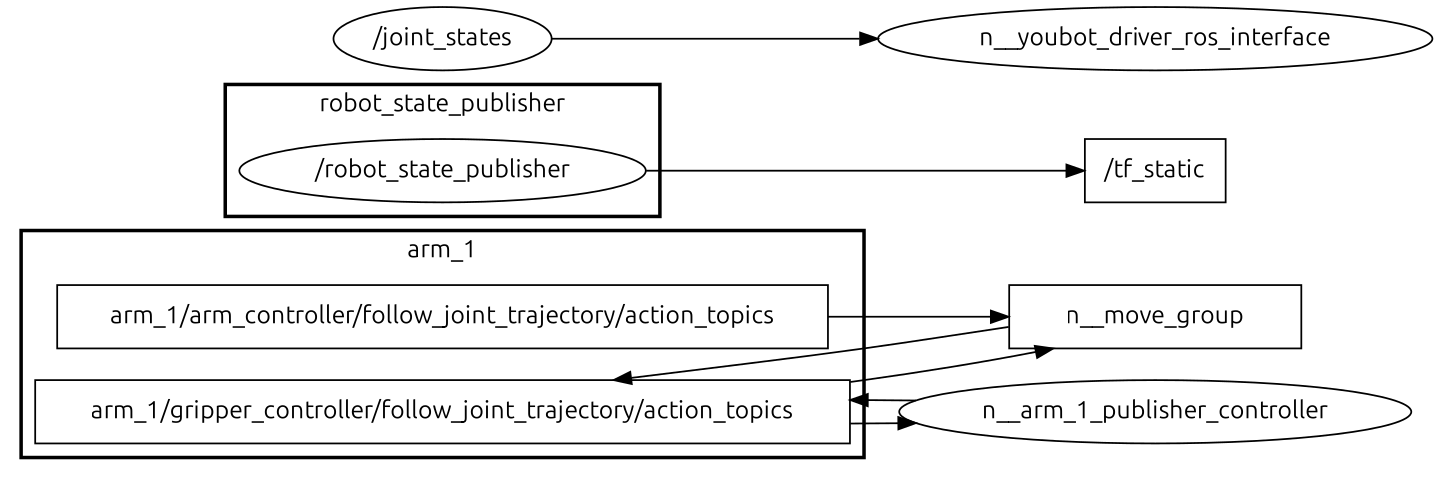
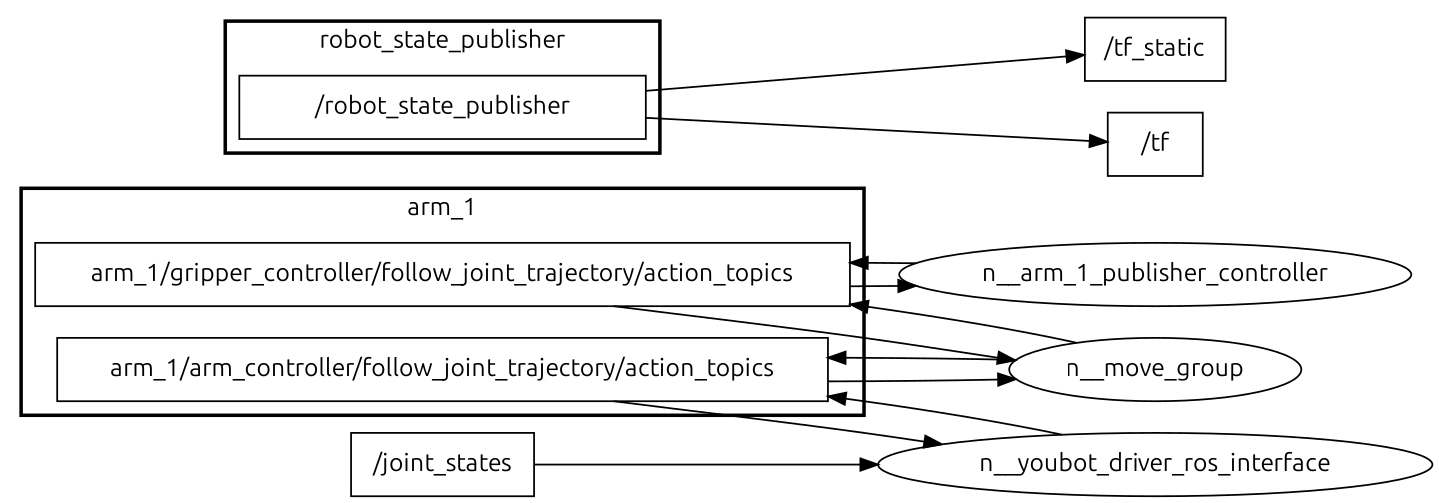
  digraph {
    compound=True
    fontname=Ubuntu
    rank=same
    rankdir=LR
    ranksep=0.2
    node [fontname=Ubuntu shape=box]
    edge [fontname=Ubuntu penwidth=1]
    n1 [height=0.5 label="arm_1/arm_controller/follow_joint_trajectory/action_topics" width=6.0833]
    n2 [height=0.5 label="arm_1/gripper_controller/follow_joint_trajectory/action_topics" width=6.4306]
-   n3 [height=0.5 label="/robot_state_publisher" shape=ellipse width=3.2136]
-   n__move_group [height=0.5 width=2.3109]
+   n3 [height=0.5 label="/robot_state_publisher" width=3.2136]
+   n__move_group [height=0.5 width=2.3109 shape=""]
    n__youbot_driver_ros_interface [height=0.5 width=4.3691 shape=""]
    n6 [height=0.5 label=n__arm_1_publisher_controller width=4.0441 shape=""]
+   n7 [height=0.5 label="/tf" width=0.75]
    n8 [height=0.5 label="/tf_static" width=1.1111]
-   n9 [height=0.5 label="/joint_states" shape=ellipse width=1.4444]
+   n9 [height=0.5 label="/joint_states" width=1.4444]
    subgraph cluster_1 {
      label=arm_1
      style=bold
      n1
      n2
    }
    subgraph cluster_2 {
      label=robot_state_publisher
      style=bold
      n3
    }
    n1 -> n__move_group
+   n1 -> n__youbot_driver_ros_interface
    n2 -> n__move_group
    n2 -> n6
+   n3 -> n7
    n3 -> n8
+   n__move_group -> n1
    n__move_group -> n2
+   n__youbot_driver_ros_interface -> n1
    n6 -> n2
    n9 -> n__youbot_driver_ros_interface
  }
